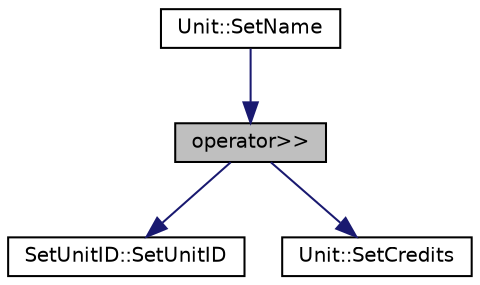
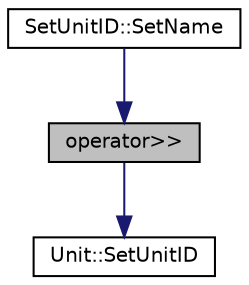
  digraph {
    rankdir=TB
    node [color=black fillcolor=white fontname=Helvetica fontsize=10 shape=record style=filled]
    edge [color=midnightblue fontname=Helvetica fontsize=10 labelfontname=Helvetica labelfontsize=10 style=solid]
    n1 [fillcolor=grey75 fontcolor=black height=0.2 label="operator\>\>" width=0.4]
-   n2 [height=0.2 label="SetUnitID::SetUnitID" width=0.4]
-   n3 [height=0.2 label="Unit::SetCredits" width=0.4]
-   n4 [height=0.2 label="Unit::SetName" width=0.4]
+   n2 [height=0.2 label="Unit::SetUnitID" width=0.4]
+   n4 [height=0.2 label="SetUnitID::SetName" width=0.4]
    n1 -> n2
-   n1 -> n3
    n4 -> n1
  }
